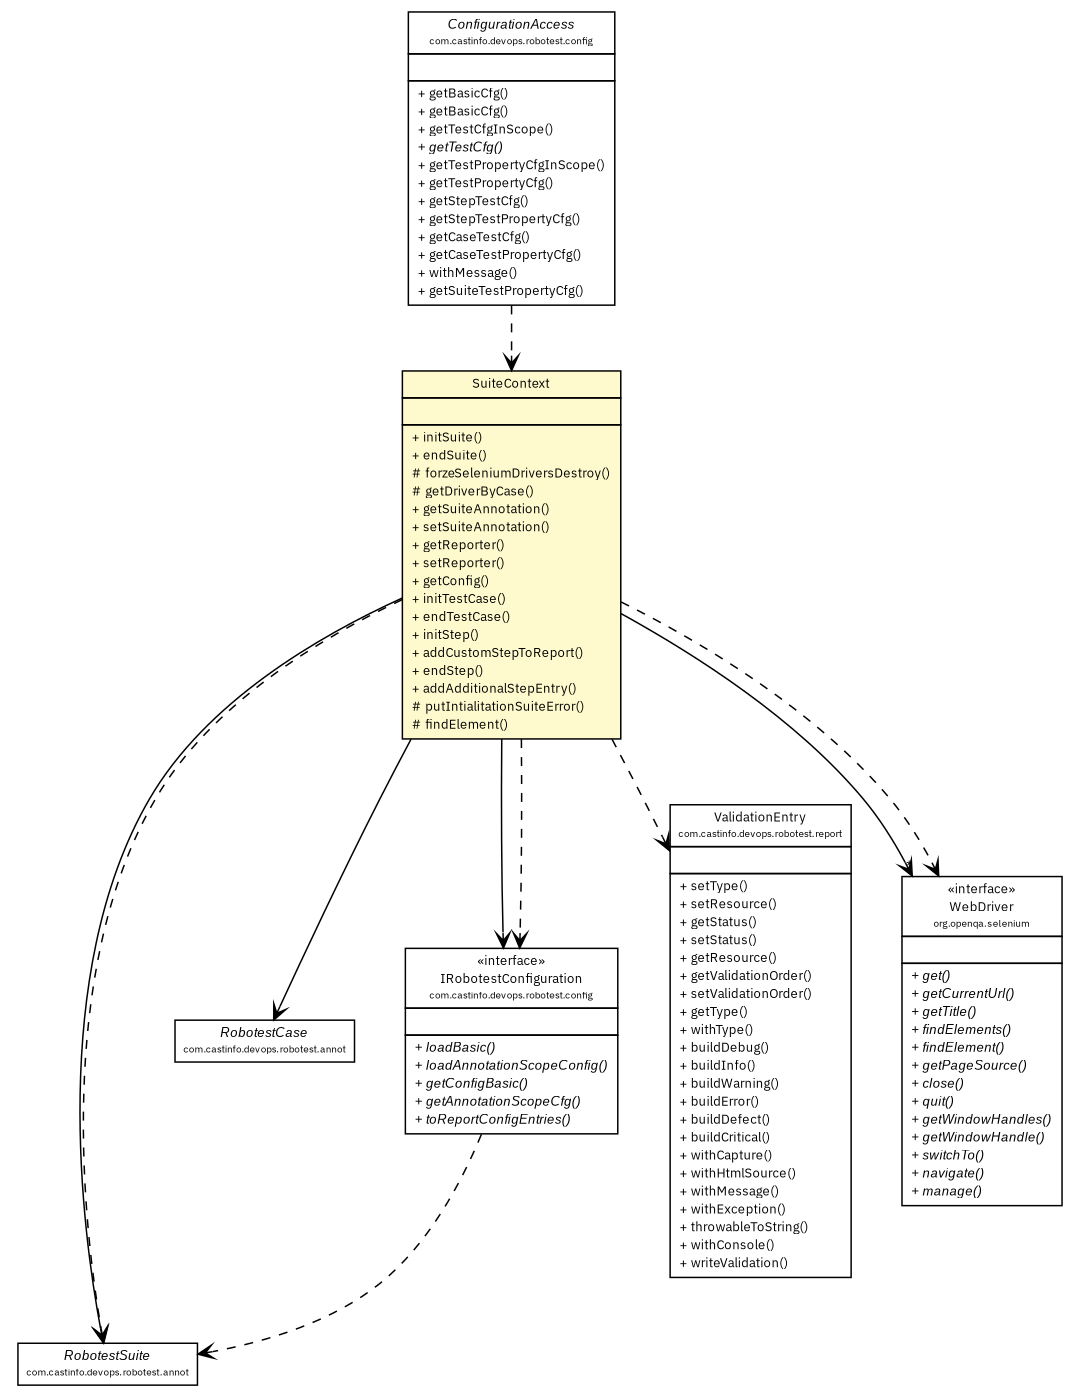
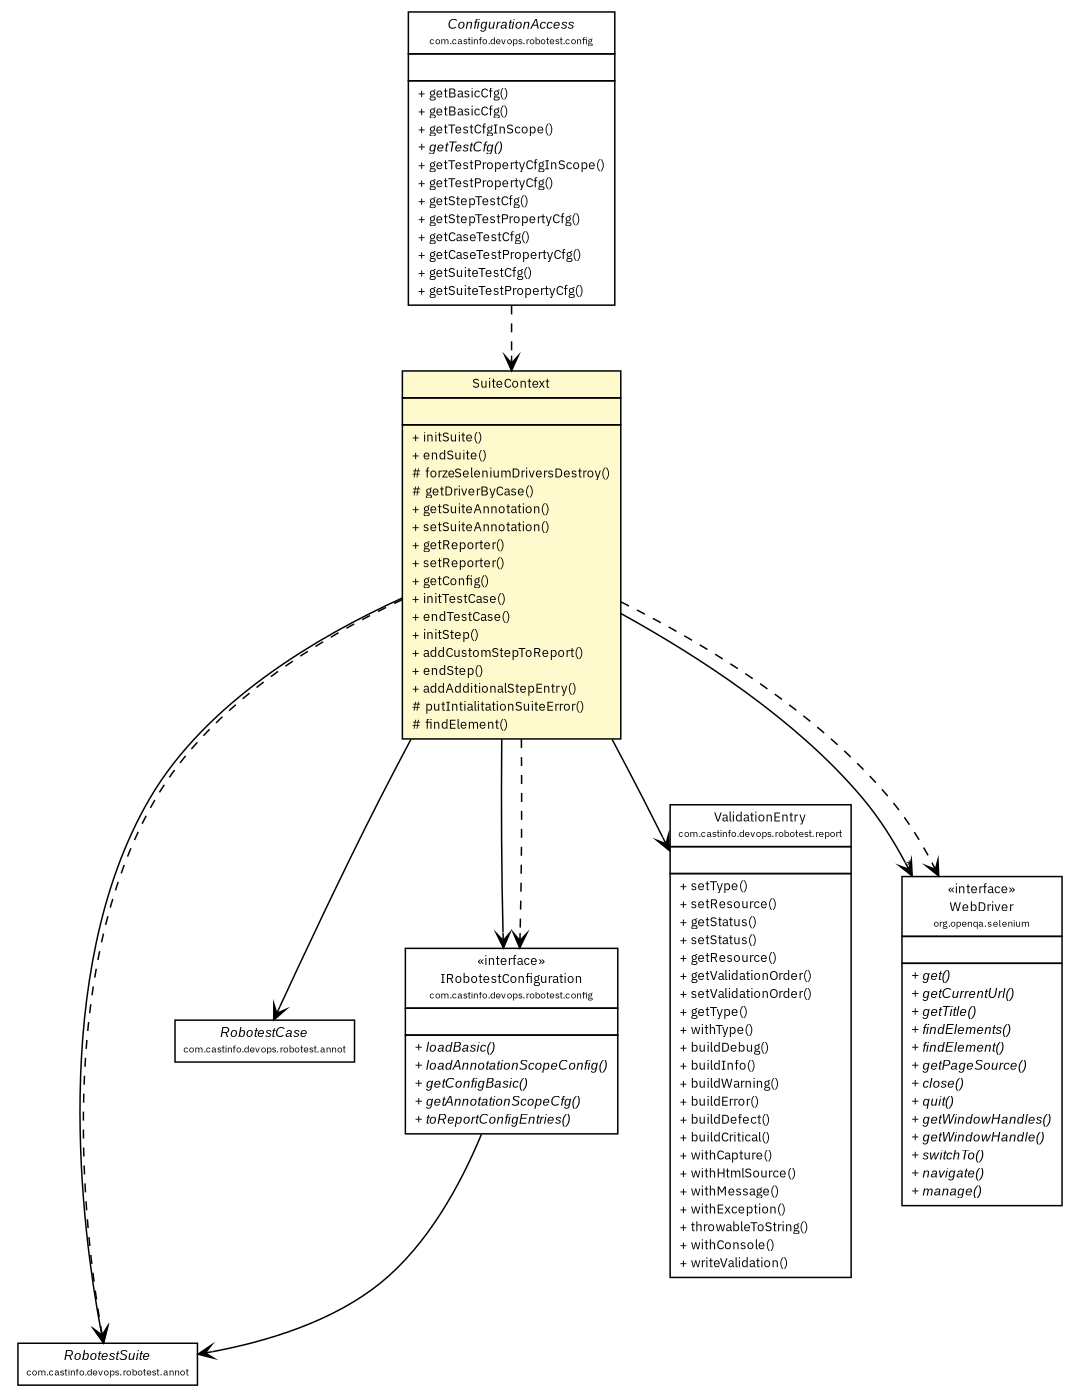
  digraph {
    fontname="IBM Plex Sans"
    nodesep=0.25
    ranksep=0.5
    node [fontcolor=black fontname="IBM Plex Sans" fontsize=9.0 shape=plaintext]
    edge [arrowhead=open color=black fontcolor=black fontname="IBM Plex Sans" fontsize=10.0 headport=p labelfontname=arial labelfontsize=10 style=dashed tailport=p]
    n1 [label=<<table title="com.castinfo.devops.robotest.annot.RobotestSuite" border="0" cellborder="1" cellspacing="0" cellpadding="2" port="p" href="./annot/RobotestSuite.html"> 		<tr><td><table border="0" cellspacing="0" cellpadding="1"> <tr><td align="center" balign="center"><font face="arial italic"> RobotestSuite </font></td></tr> <tr><td align="center" balign="center"><font point-size="7.0"> com.castinfo.devops.robotest.annot </font></td></tr> 		</table></td></tr> 		</table>>]
    n2 [label=<<table title="com.castinfo.devops.robotest.annot.RobotestCase" border="0" cellborder="1" cellspacing="0" cellpadding="2" port="p" href="./annot/RobotestCase.html"> 		<tr><td><table border="0" cellspacing="0" cellpadding="1"> <tr><td align="center" balign="center"><font face="arial italic"> RobotestCase </font></td></tr> <tr><td align="center" balign="center"><font point-size="7.0"> com.castinfo.devops.robotest.annot </font></td></tr> 		</table></td></tr> 		</table>>]
    n3 [label=<<table title="com.castinfo.devops.robotest.config.IRobotestConfiguration" border="0" cellborder="1" cellspacing="0" cellpadding="2" port="p" href="./config/IRobotestConfiguration.html"> 		<tr><td><table border="0" cellspacing="0" cellpadding="1"> <tr><td align="center" balign="center"> &#171;interface&#187; </td></tr> <tr><td align="center" balign="center"> IRobotestConfiguration </td></tr> <tr><td align="center" balign="center"><font point-size="7.0"> com.castinfo.devops.robotest.config </font></td></tr> 		</table></td></tr> 		<tr><td><table border="0" cellspacing="0" cellpadding="1"> <tr><td align="left" balign="left">  </td></tr> 		</table></td></tr> 		<tr><td><table border="0" cellspacing="0" cellpadding="1"> <tr><td align="left" balign="left"><font face="arial italic" point-size="9.0"> + loadBasic() </font></td></tr> <tr><td align="left" balign="left"><font face="arial italic" point-size="9.0"> + loadAnnotationScopeConfig() </font></td></tr> <tr><td align="left" balign="left"><font face="arial italic" point-size="9.0"> + getConfigBasic() </font></td></tr> <tr><td align="left" balign="left"><font face="arial italic" point-size="9.0"> + getAnnotationScopeCfg() </font></td></tr> <tr><td align="left" balign="left"><font face="arial italic" point-size="9.0"> + toReportConfigEntries() </font></td></tr> 		</table></td></tr> 		</table>>]
-   n4 [label=<<table title="com.castinfo.devops.robotest.config.ConfigurationAccess" border="0" cellborder="1" cellspacing="0" cellpadding="2" port="p" href="./config/ConfigurationAccess.html"> 		<tr><td><table border="0" cellspacing="0" cellpadding="1"> <tr><td align="center" balign="center"><font face="arial italic"> ConfigurationAccess </font></td></tr> <tr><td align="center" balign="center"><font point-size="7.0"> com.castinfo.devops.robotest.config </font></td></tr> 		</table></td></tr> 		<tr><td><table border="0" cellspacing="0" cellpadding="1"> <tr><td align="left" balign="left">  </td></tr> 		</table></td></tr> 		<tr><td><table border="0" cellspacing="0" cellpadding="1"> <tr><td align="left" balign="left"> + getBasicCfg() </td></tr> <tr><td align="left" balign="left"> + getBasicCfg() </td></tr> <tr><td align="left" balign="left"> + getTestCfgInScope() </td></tr> <tr><td align="left" balign="left"><font face="arial italic" point-size="9.0"> + getTestCfg() </font></td></tr> <tr><td align="left" balign="left"> + getTestPropertyCfgInScope() </td></tr> <tr><td align="left" balign="left"> + getTestPropertyCfg() </td></tr> <tr><td align="left" balign="left"> + getStepTestCfg() </td></tr> <tr><td align="left" balign="left"> + getStepTestPropertyCfg() </td></tr> <tr><td align="left" balign="left"> + getCaseTestCfg() </td></tr> <tr><td align="left" balign="left"> + getCaseTestPropertyCfg() </td></tr> <tr><td align="left" balign="left"> + withMessage() </td></tr> <tr><td align="left" balign="left"> + getSuiteTestPropertyCfg() </td></tr> 		</table></td></tr> 		</table>>]
+   n4 [label=<<table title="com.castinfo.devops.robotest.config.ConfigurationAccess" border="0" cellborder="1" cellspacing="0" cellpadding="2" port="p" href="./config/ConfigurationAccess.html"> 		<tr><td><table border="0" cellspacing="0" cellpadding="1"> <tr><td align="center" balign="center"><font face="arial italic"> ConfigurationAccess </font></td></tr> <tr><td align="center" balign="center"><font point-size="7.0"> com.castinfo.devops.robotest.config </font></td></tr> 		</table></td></tr> 		<tr><td><table border="0" cellspacing="0" cellpadding="1"> <tr><td align="left" balign="left">  </td></tr> 		</table></td></tr> 		<tr><td><table border="0" cellspacing="0" cellpadding="1"> <tr><td align="left" balign="left"> + getBasicCfg() </td></tr> <tr><td align="left" balign="left"> + getBasicCfg() </td></tr> <tr><td align="left" balign="left"> + getTestCfgInScope() </td></tr> <tr><td align="left" balign="left"><font face="arial italic" point-size="9.0"> + getTestCfg() </font></td></tr> <tr><td align="left" balign="left"> + getTestPropertyCfgInScope() </td></tr> <tr><td align="left" balign="left"> + getTestPropertyCfg() </td></tr> <tr><td align="left" balign="left"> + getStepTestCfg() </td></tr> <tr><td align="left" balign="left"> + getStepTestPropertyCfg() </td></tr> <tr><td align="left" balign="left"> + getCaseTestCfg() </td></tr> <tr><td align="left" balign="left"> + getCaseTestPropertyCfg() </td></tr> <tr><td align="left" balign="left"> + getSuiteTestCfg() </td></tr> <tr><td align="left" balign="left"> + getSuiteTestPropertyCfg() </td></tr> 		</table></td></tr> 		</table>>]
    n5 [label=<<table title="com.castinfo.devops.robotest.SuiteContext" border="0" cellborder="1" cellspacing="0" cellpadding="2" port="p" bgcolor="lemonChiffon" href="./SuiteContext.html"> 		<tr><td><table border="0" cellspacing="0" cellpadding="1"> <tr><td align="center" balign="center"> SuiteContext </td></tr> 		</table></td></tr> 		<tr><td><table border="0" cellspacing="0" cellpadding="1"> <tr><td align="left" balign="left">  </td></tr> 		</table></td></tr> 		<tr><td><table border="0" cellspacing="0" cellpadding="1"> <tr><td align="left" balign="left"> + initSuite() </td></tr> <tr><td align="left" balign="left"> + endSuite() </td></tr> <tr><td align="left" balign="left"> # forzeSeleniumDriversDestroy() </td></tr> <tr><td align="left" balign="left"> # getDriverByCase() </td></tr> <tr><td align="left" balign="left"> + getSuiteAnnotation() </td></tr> <tr><td align="left" balign="left"> + setSuiteAnnotation() </td></tr> <tr><td align="left" balign="left"> + getReporter() </td></tr> <tr><td align="left" balign="left"> + setReporter() </td></tr> <tr><td align="left" balign="left"> + getConfig() </td></tr> <tr><td align="left" balign="left"> + initTestCase() </td></tr> <tr><td align="left" balign="left"> + endTestCase() </td></tr> <tr><td align="left" balign="left"> + initStep() </td></tr> <tr><td align="left" balign="left"> + addCustomStepToReport() </td></tr> <tr><td align="left" balign="left"> + endStep() </td></tr> <tr><td align="left" balign="left"> + addAdditionalStepEntry() </td></tr> <tr><td align="left" balign="left"> # putIntialitationSuiteError() </td></tr> <tr><td align="left" balign="left"> # findElement() </td></tr> 		</table></td></tr> 		</table>>]
    n6 [label=<<table title="com.castinfo.devops.robotest.report.ValidationEntry" border="0" cellborder="1" cellspacing="0" cellpadding="2" port="p" href="./report/ValidationEntry.html"> 		<tr><td><table border="0" cellspacing="0" cellpadding="1"> <tr><td align="center" balign="center"> ValidationEntry </td></tr> <tr><td align="center" balign="center"><font point-size="7.0"> com.castinfo.devops.robotest.report </font></td></tr> 		</table></td></tr> 		<tr><td><table border="0" cellspacing="0" cellpadding="1"> <tr><td align="left" balign="left">  </td></tr> 		</table></td></tr> 		<tr><td><table border="0" cellspacing="0" cellpadding="1"> <tr><td align="left" balign="left"> + setType() </td></tr> <tr><td align="left" balign="left"> + setResource() </td></tr> <tr><td align="left" balign="left"> + getStatus() </td></tr> <tr><td align="left" balign="left"> + setStatus() </td></tr> <tr><td align="left" balign="left"> + getResource() </td></tr> <tr><td align="left" balign="left"> + getValidationOrder() </td></tr> <tr><td align="left" balign="left"> + setValidationOrder() </td></tr> <tr><td align="left" balign="left"> + getType() </td></tr> <tr><td align="left" balign="left"> + withType() </td></tr> <tr><td align="left" balign="left"> + buildDebug() </td></tr> <tr><td align="left" balign="left"> + buildInfo() </td></tr> <tr><td align="left" balign="left"> + buildWarning() </td></tr> <tr><td align="left" balign="left"> + buildError() </td></tr> <tr><td align="left" balign="left"> + buildDefect() </td></tr> <tr><td align="left" balign="left"> + buildCritical() </td></tr> <tr><td align="left" balign="left"> + withCapture() </td></tr> <tr><td align="left" balign="left"> + withHtmlSource() </td></tr> <tr><td align="left" balign="left"> + withMessage() </td></tr> <tr><td align="left" balign="left"> + withException() </td></tr> <tr><td align="left" balign="left"> + throwableToString() </td></tr> <tr><td align="left" balign="left"> + withConsole() </td></tr> <tr><td align="left" balign="left"> + writeValidation() </td></tr> 		</table></td></tr> 		</table>>]
    n7 [label=<<table title="org.openqa.selenium.WebDriver" border="0" cellborder="1" cellspacing="0" cellpadding="2" port="p" href="http://java.sun.com/j2se/1.4.2/docs/api/org/openqa/selenium/WebDriver.html"> 		<tr><td><table border="0" cellspacing="0" cellpadding="1"> <tr><td align="center" balign="center"> &#171;interface&#187; </td></tr> <tr><td align="center" balign="center"> WebDriver </td></tr> <tr><td align="center" balign="center"><font point-size="7.0"> org.openqa.selenium </font></td></tr> 		</table></td></tr> 		<tr><td><table border="0" cellspacing="0" cellpadding="1"> <tr><td align="left" balign="left">  </td></tr> 		</table></td></tr> 		<tr><td><table border="0" cellspacing="0" cellpadding="1"> <tr><td align="left" balign="left"><font face="arial italic" point-size="9.0"> + get() </font></td></tr> <tr><td align="left" balign="left"><font face="arial italic" point-size="9.0"> + getCurrentUrl() </font></td></tr> <tr><td align="left" balign="left"><font face="arial italic" point-size="9.0"> + getTitle() </font></td></tr> <tr><td align="left" balign="left"><font face="arial italic" point-size="9.0"> + findElements() </font></td></tr> <tr><td align="left" balign="left"><font face="arial italic" point-size="9.0"> + findElement() </font></td></tr> <tr><td align="left" balign="left"><font face="arial italic" point-size="9.0"> + getPageSource() </font></td></tr> <tr><td align="left" balign="left"><font face="arial italic" point-size="9.0"> + close() </font></td></tr> <tr><td align="left" balign="left"><font face="arial italic" point-size="9.0"> + quit() </font></td></tr> <tr><td align="left" balign="left"><font face="arial italic" point-size="9.0"> + getWindowHandles() </font></td></tr> <tr><td align="left" balign="left"><font face="arial italic" point-size="9.0"> + getWindowHandle() </font></td></tr> <tr><td align="left" balign="left"><font face="arial italic" point-size="9.0"> + switchTo() </font></td></tr> <tr><td align="left" balign="left"><font face="arial italic" point-size="9.0"> + navigate() </font></td></tr> <tr><td align="left" balign="left"><font face="arial italic" point-size="9.0"> + manage() </font></td></tr> 		</table></td></tr> 		</table>>]
-   n3 -> n1
+   n3 -> n1 [style=solid]
    n4 -> n5
    n5 -> n1 [style=""]
    n5 -> n1
    n5 -> n2 [style=solid]
    n5 -> n3 [style=""]
    n5 -> n3
-   n5 -> n6
+   n5 -> n6 [style=solid]
    n5 -> n7 [headlabel="*" style=""]
    n5 -> n7
  }
